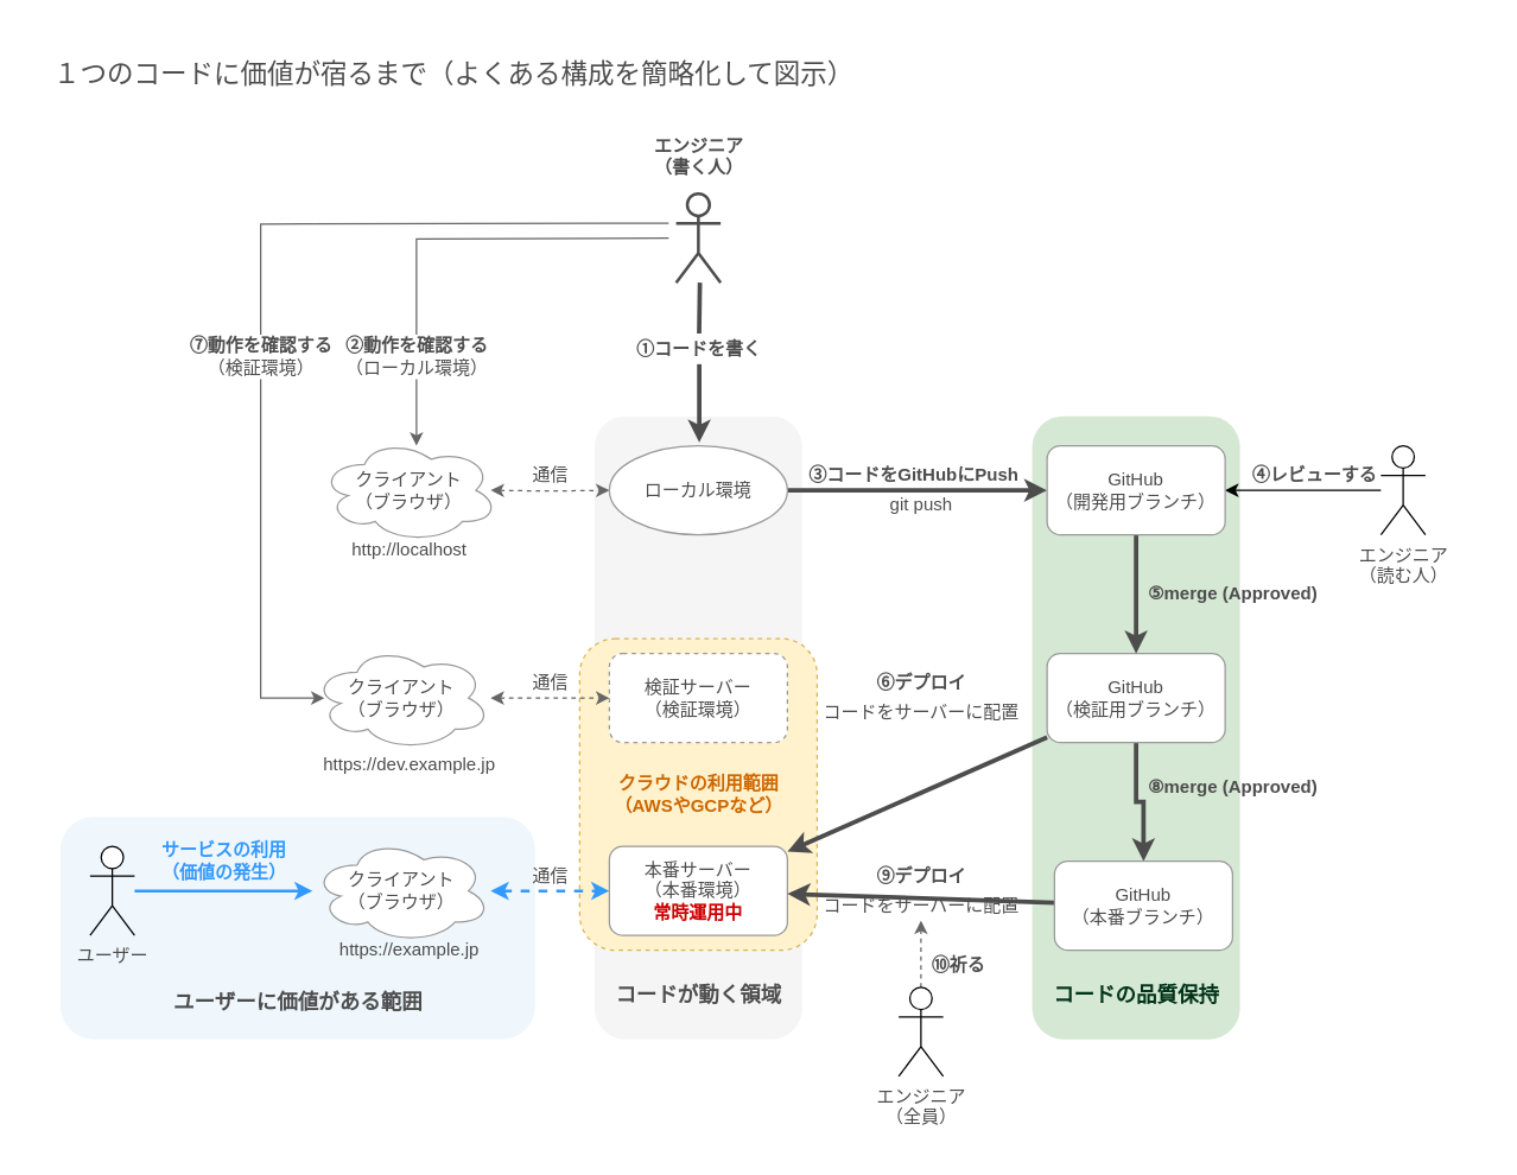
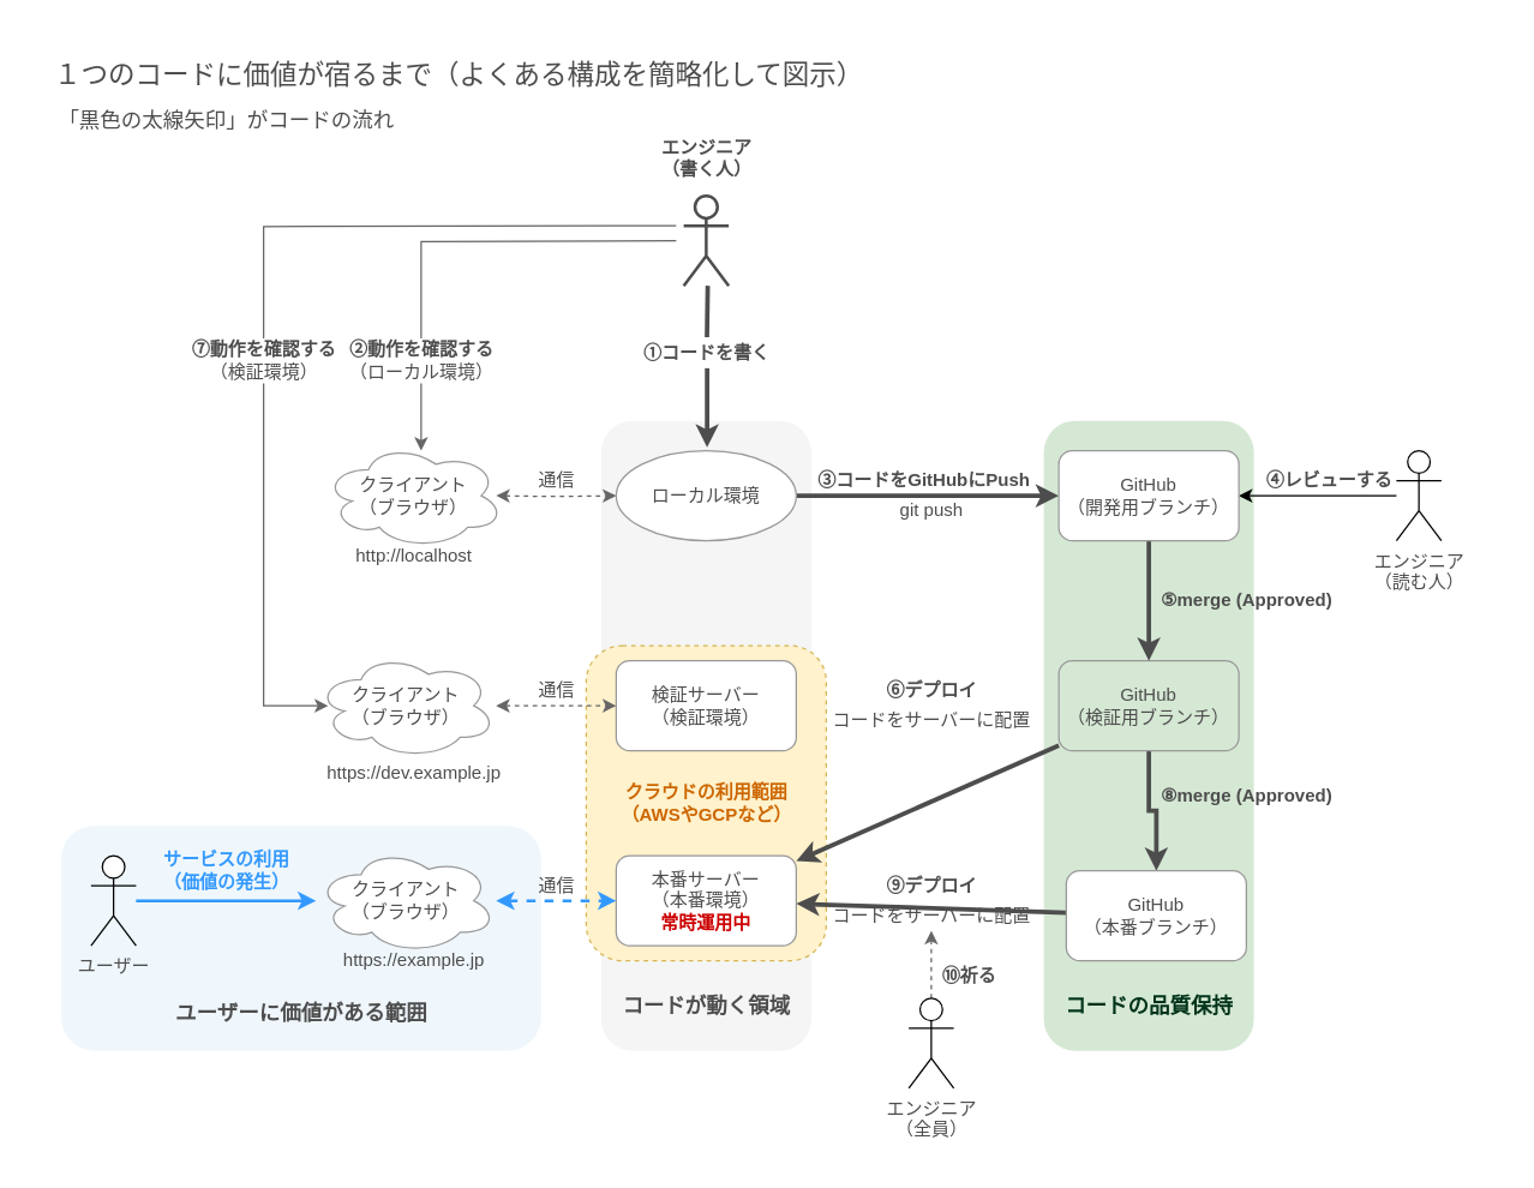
  <mxCell id="0" />
  <mxCell id="1" parent="0" />
  <mxCell id="2" value="" style="rounded=0;whiteSpace=wrap;html=1;strokeWidth=2;strokeColor=none;" vertex="1" parent="1"><mxGeometry x="20" y="20" width="980" height="750" as="geometry" /></mxCell>
  <mxCell id="3" value="" style="rounded=1;whiteSpace=wrap;html=1;fillColor=#f5f5f5;fontColor=#333333;strokeColor=none;" vertex="1" parent="1"><mxGeometry x="400" y="280" width="140" height="420" as="geometry" /></mxCell>
  <mxCell id="4" value="" style="rounded=1;whiteSpace=wrap;html=1;strokeWidth=1;fillColor=#fff2cc;dashed=1;strokeColor=#d6b656;" vertex="1" parent="1"><mxGeometry x="390" y="430" width="160" height="210" as="geometry" /></mxCell>
  <mxCell id="5" value="" style="rounded=1;whiteSpace=wrap;html=1;strokeColor=none;fillColor=#EFF7FC;" vertex="1" parent="1"><mxGeometry x="40" y="550" width="320" height="150" as="geometry" /></mxCell>
  <mxCell id="6" value="" style="rounded=1;whiteSpace=wrap;html=1;fillColor=#d5e8d4;strokeColor=none;" vertex="1" parent="1"><mxGeometry x="695" y="280" width="140" height="420" as="geometry" /></mxCell>
  <mxCell id="7" value="" style="edgeStyle=orthogonalEdgeStyle;rounded=0;orthogonalLoop=1;jettySize=auto;html=1;strokeWidth=3;fontColor=#4D4D4D;strokeColor=#4D4D4D;" edge="1" parent="1" source="9" target="21"><mxGeometry relative="1" as="geometry" /></mxCell>
  <mxCell id="8" value="" style="edgeStyle=none;rounded=0;orthogonalLoop=1;jettySize=auto;html=1;startArrow=none;startFill=0;fontColor=#4D4D4D;strokeWidth=3;strokeColor=#4D4D4D;" edge="1" parent="1" source="9" target="11"><mxGeometry relative="1" as="geometry" /></mxCell>
- <mxCell id="9" value="GitHub&lt;br&gt;（検証用ブランチ）" style="rounded=1;whiteSpace=wrap;html=1;fontColor=#4D4D4D;strokeColor=#999999;" vertex="1" parent="1"><mxGeometry x="705" y="440" width="120" height="60" as="geometry" /></mxCell>
- <mxCell id="10" value="検証サーバー&lt;br&gt;（検証環境）" style="rounded=1;whiteSpace=wrap;html=1;fontColor=#4D4D4D;strokeColor=#999999;dashed=1;" vertex="1" parent="1"><mxGeometry x="410" y="440" width="120" height="60" as="geometry" /></mxCell>
+ <mxCell id="9" value="GitHub&lt;br&gt;（検証用ブランチ）" style="rounded=1;whiteSpace=wrap;html=1;fontColor=#4D4D4D;strokeColor=#999999;fillColor=#d5e8d4;" vertex="1" parent="1"><mxGeometry x="705" y="440" width="120" height="60" as="geometry" /></mxCell>
+ <mxCell id="10" value="検証サーバー&lt;br&gt;（検証環境）" style="rounded=1;whiteSpace=wrap;html=1;fontColor=#4D4D4D;strokeColor=#999999;" vertex="1" parent="1"><mxGeometry x="410" y="440" width="120" height="60" as="geometry" /></mxCell>
  <mxCell id="11" value="本番サーバー&lt;br&gt;（本番環境）&lt;br&gt;&lt;b&gt;&lt;font color=&quot;#cc0000&quot;&gt;常時運用中&lt;/font&gt;&lt;/b&gt;" style="rounded=1;whiteSpace=wrap;html=1;fontColor=#4D4D4D;strokeColor=#999999;" vertex="1" parent="1"><mxGeometry x="410" y="570" width="120" height="60" as="geometry" /></mxCell>
  <mxCell id="12" value="" style="edgeStyle=orthogonalEdgeStyle;rounded=0;orthogonalLoop=1;jettySize=auto;html=1;entryX=0;entryY=0.5;entryDx=0;entryDy=0;strokeWidth=1;fontColor=#4D4D4D;strokeColor=#666666;startArrow=classic;startFill=1;dashed=1;" edge="1" parent="1" target="17"><mxGeometry relative="1" as="geometry"><mxPoint x="330" y="330" as="sourcePoint" /><mxPoint x="180" y="335" as="targetPoint" /></mxGeometry></mxCell>
  <mxCell id="13" value="" style="edgeStyle=orthogonalEdgeStyle;rounded=0;orthogonalLoop=1;jettySize=auto;html=1;fontColor=#4D4D4D;startArrow=none;startFill=0;strokeWidth=3;strokeColor=#4D4D4D;entryX=0.505;entryY=-0.037;entryDx=0;entryDy=0;entryPerimeter=0;" edge="1" parent="1" source="60" target="17"><mxGeometry relative="1" as="geometry"><mxPoint x="471" y="190" as="sourcePoint" /><Array as="points"><mxPoint x="471" y="240" /><mxPoint x="471" y="240" /></Array></mxGeometry></mxCell>
  <mxCell id="14" value="" style="edgeStyle=orthogonalEdgeStyle;rounded=0;orthogonalLoop=1;jettySize=auto;html=1;fontColor=#4D4D4D;startArrow=none;startFill=0;strokeColor=#666666;strokeWidth=1;endArrow=classic;endFill=1;" edge="1" parent="1" source="51"><mxGeometry relative="1" as="geometry"><mxPoint x="280" y="300" as="targetPoint" /></mxGeometry></mxCell>
  <mxCell id="15" value="" style="shape=umlActor;verticalLabelPosition=bottom;verticalAlign=top;html=1;outlineConnect=0;fontColor=#4D4D4D;strokeWidth=2;strokeColor=#4D4D4D;" vertex="1" parent="1"><mxGeometry x="455" y="130" width="30" height="60" as="geometry" /></mxCell>
  <mxCell id="16" value="" style="edgeStyle=none;rounded=0;orthogonalLoop=1;jettySize=auto;html=1;startArrow=none;startFill=0;entryX=0;entryY=0.5;entryDx=0;entryDy=0;strokeWidth=3;fontColor=#4D4D4D;strokeColor=#4D4D4D;" edge="1" parent="1" source="17" target="23"><mxGeometry relative="1" as="geometry"><mxPoint x="610" y="330" as="targetPoint" /></mxGeometry></mxCell>
  <mxCell id="17" value="ローカル環境" style="ellipse;whiteSpace=wrap;html=1;fontColor=#4D4D4D;strokeColor=#999999;" vertex="1" parent="1"><mxGeometry x="410" y="300" width="120" height="60" as="geometry" /></mxCell>
  <mxCell id="18" value="" style="edgeStyle=none;rounded=0;orthogonalLoop=1;jettySize=auto;html=1;startArrow=none;startFill=0;entryX=1;entryY=0.5;entryDx=0;entryDy=0;fontColor=#4D4D4D;" edge="1" parent="1" source="19" target="23"><mxGeometry relative="1" as="geometry"><mxPoint x="840" y="330" as="targetPoint" /></mxGeometry></mxCell>
  <mxCell id="19" value="エンジニア&lt;br&gt;（読む人）" style="shape=umlActor;verticalLabelPosition=bottom;verticalAlign=top;html=1;outlineConnect=0;fontColor=#4D4D4D;" vertex="1" parent="1"><mxGeometry x="930" y="300" width="30" height="60" as="geometry" /></mxCell>
  <mxCell id="20" value="" style="edgeStyle=none;rounded=0;orthogonalLoop=1;jettySize=auto;html=1;startArrow=none;startFill=0;strokeWidth=3;fontColor=#4D4D4D;strokeColor=#4D4D4D;" edge="1" parent="1" source="21" target="11"><mxGeometry relative="1" as="geometry" /></mxCell>
  <mxCell id="21" value="GitHub&lt;br&gt;（本番ブランチ）" style="rounded=1;whiteSpace=wrap;html=1;fontColor=#4D4D4D;strokeColor=#999999;" vertex="1" parent="1"><mxGeometry x="710" y="580" width="120" height="60" as="geometry" /></mxCell>
  <mxCell id="22" value="" style="edgeStyle=none;rounded=0;orthogonalLoop=1;jettySize=auto;html=1;startArrow=none;startFill=0;strokeWidth=3;fontColor=#4D4D4D;strokeColor=#4D4D4D;" edge="1" parent="1" source="23" target="9"><mxGeometry relative="1" as="geometry" /></mxCell>
  <mxCell id="23" value="GitHub&lt;br&gt;（開発用ブランチ）" style="rounded=1;whiteSpace=wrap;html=1;fontColor=#4D4D4D;strokeColor=#999999;" vertex="1" parent="1"><mxGeometry x="705" y="300" width="120" height="60" as="geometry" /></mxCell>
  <mxCell id="24" value="git push" style="text;html=1;align=center;verticalAlign=middle;resizable=0;points=[];autosize=1;strokeColor=none;fillColor=none;fontColor=#4D4D4D;" vertex="1" parent="1"><mxGeometry x="590" y="330" width="60" height="20" as="geometry" /></mxCell>
  <mxCell id="25" value="&lt;b&gt;⑤merge (Approved)&lt;/b&gt;" style="text;html=1;align=center;verticalAlign=middle;resizable=0;points=[];autosize=1;strokeColor=none;fillColor=none;fontColor=#4D4D4D;" vertex="1" parent="1"><mxGeometry x="765" y="390" width="130" height="20" as="geometry" /></mxCell>
  <mxCell id="26" value="&lt;b&gt;⑧merge (Approved)&lt;/b&gt;" style="text;html=1;align=center;verticalAlign=middle;resizable=0;points=[];autosize=1;strokeColor=none;fillColor=none;fontColor=#4D4D4D;" vertex="1" parent="1"><mxGeometry x="765" y="520" width="130" height="20" as="geometry" /></mxCell>
  <mxCell id="27" value="&lt;b&gt;④レビューする&lt;/b&gt;" style="text;html=1;align=center;verticalAlign=middle;resizable=0;points=[];autosize=1;strokeColor=none;fillColor=none;fontColor=#4D4D4D;" vertex="1" parent="1"><mxGeometry x="835" y="310" width="100" height="20" as="geometry" /></mxCell>
  <mxCell id="28" value="&lt;b&gt;⑥デプロイ&lt;/b&gt;" style="text;html=1;align=center;verticalAlign=middle;resizable=0;points=[];autosize=1;fillColor=none;fontColor=#4D4D4D;" vertex="1" parent="1"><mxGeometry x="580" y="450" width="80" height="20" as="geometry" /></mxCell>
  <mxCell id="29" value="https://dev.example.jp" style="text;html=1;align=center;verticalAlign=middle;resizable=0;points=[];autosize=1;strokeColor=none;fillColor=none;fontColor=#4D4D4D;" vertex="1" parent="1"><mxGeometry x="210" y="505" width="130" height="20" as="geometry" /></mxCell>
  <mxCell id="30" value="" style="edgeStyle=orthogonalEdgeStyle;rounded=0;orthogonalLoop=1;jettySize=auto;html=1;fontColor=#4D4D4D;startArrow=none;startFill=0;endArrow=classic;endFill=1;strokeColor=#3399FF;strokeWidth=2;" edge="1" parent="1" source="31" target="46"><mxGeometry relative="1" as="geometry"><mxPoint x="80" y="603" as="targetPoint" /></mxGeometry></mxCell>
  <mxCell id="31" value="ユーザー" style="shape=umlActor;verticalLabelPosition=bottom;verticalAlign=top;html=1;outlineConnect=0;fontColor=#4D4D4D;" vertex="1" parent="1"><mxGeometry x="60" y="570" width="30" height="60" as="geometry" /></mxCell>
  <mxCell id="32" value="https://example.jp" style="text;html=1;align=center;verticalAlign=middle;resizable=0;points=[];autosize=1;strokeColor=none;fillColor=none;fontColor=#4D4D4D;" vertex="1" parent="1"><mxGeometry x="220" y="630" width="110" height="20" as="geometry" /></mxCell>
  <mxCell id="33" value="&lt;b&gt;⑨デプロイ&lt;/b&gt;" style="text;html=1;align=center;verticalAlign=middle;resizable=0;points=[];autosize=1;strokeColor=none;fillColor=none;fontColor=#4D4D4D;" vertex="1" parent="1"><mxGeometry x="580" y="580" width="80" height="20" as="geometry" /></mxCell>
  <mxCell id="34" value="&lt;font style=&quot;font-size: 14px&quot;&gt;&lt;b&gt;コードが動く領域&lt;/b&gt;&lt;br&gt;&lt;/font&gt;" style="text;html=1;align=center;verticalAlign=middle;resizable=0;points=[];autosize=1;strokeColor=none;fillColor=none;fontColor=#4D4D4D;" vertex="1" parent="1"><mxGeometry x="405" y="660" width="130" height="20" as="geometry" /></mxCell>
  <mxCell id="35" value="&lt;font style=&quot;font-size: 14px&quot; color=&quot;#00331a&quot;&gt;&lt;b&gt;コードの品質保持&lt;/b&gt;&lt;/font&gt;" style="text;html=1;align=center;verticalAlign=middle;resizable=0;points=[];autosize=1;strokeColor=none;fillColor=none;fontColor=#4D4D4D;" vertex="1" parent="1"><mxGeometry x="700" y="660" width="130" height="20" as="geometry" /></mxCell>
  <mxCell id="36" value="http://localhost" style="text;html=1;align=center;verticalAlign=middle;resizable=0;points=[];autosize=1;strokeColor=none;fillColor=none;fontColor=#4D4D4D;" vertex="1" parent="1"><mxGeometry x="230" y="360" width="90" height="20" as="geometry" /></mxCell>
  <mxCell id="37" value="&lt;b&gt;③コードをGitHubにPush&lt;/b&gt;" style="text;html=1;align=center;verticalAlign=middle;resizable=0;points=[];autosize=1;strokeColor=none;fillColor=none;fontColor=#4D4D4D;" vertex="1" parent="1"><mxGeometry x="535" y="310" width="160" height="20" as="geometry" /></mxCell>
  <mxCell id="38" value="コードをサーバーに配置" style="text;html=1;align=center;verticalAlign=middle;resizable=0;points=[];autosize=1;strokeColor=none;fillColor=none;fontColor=#4D4D4D;" vertex="1" parent="1"><mxGeometry x="545" y="470" width="150" height="20" as="geometry" /></mxCell>
  <mxCell id="39" value="コードをサーバーに配置" style="text;html=1;align=center;verticalAlign=middle;resizable=0;points=[];autosize=1;fillColor=none;fontColor=#4D4D4D;" vertex="1" parent="1"><mxGeometry x="545" y="600" width="150" height="20" as="geometry" /></mxCell>
  <mxCell id="40" value="" style="edgeStyle=orthogonalEdgeStyle;rounded=0;orthogonalLoop=1;jettySize=auto;html=1;fontColor=#4D4D4D;startArrow=none;startFill=0;strokeWidth=1;strokeColor=#666666;dashed=1;" edge="1" parent="1" source="41" target="39"><mxGeometry relative="1" as="geometry" /></mxCell>
  <mxCell id="41" value="エンジニア&lt;br&gt;（全員）" style="shape=umlActor;verticalLabelPosition=bottom;verticalAlign=top;html=1;outlineConnect=0;fontColor=#4D4D4D;" vertex="1" parent="1"><mxGeometry x="605" y="665" width="30" height="60" as="geometry" /></mxCell>
  <mxCell id="42" value="&lt;b&gt;⑩祈る&lt;/b&gt;" style="text;html=1;align=center;verticalAlign=middle;resizable=0;points=[];autosize=1;strokeColor=none;fillColor=none;fontColor=#4D4D4D;" vertex="1" parent="1"><mxGeometry x="620" y="640" width="50" height="20" as="geometry" /></mxCell>
  <mxCell id="43" value="&lt;font style=&quot;font-size: 18px&quot;&gt;１つのコードに価値が宿るまで（よくある構成を簡略化して図示）&lt;/font&gt;" style="text;html=1;align=center;verticalAlign=middle;resizable=0;points=[];autosize=1;strokeColor=none;fillColor=none;fontColor=#4D4D4D;" vertex="1" parent="1"><mxGeometry x="30" y="40" width="550" height="20" as="geometry" /></mxCell>
+ <mxCell id="44" value="&lt;font style=&quot;font-size: 14px&quot;&gt;「黒色の太線矢印」がコードの流れ&lt;/font&gt;" style="text;html=1;align=center;verticalAlign=middle;resizable=0;points=[];autosize=1;strokeColor=none;fillColor=none;fontColor=#4D4D4D;" vertex="1" parent="1"><mxGeometry x="30" y="70" width="240" height="20" as="geometry" /></mxCell>
  <mxCell id="45" value="" style="edgeStyle=orthogonalEdgeStyle;rounded=0;orthogonalLoop=1;jettySize=auto;html=1;fontColor=#4D4D4D;startArrow=classic;startFill=1;strokeWidth=2;strokeColor=#3399FF;dashed=1;" edge="1" parent="1" source="46" target="11"><mxGeometry relative="1" as="geometry" /></mxCell>
  <mxCell id="46" value="クライアント&lt;br&gt;（ブラウザ）" style="ellipse;shape=cloud;whiteSpace=wrap;html=1;fontColor=#4D4D4D;strokeColor=#999999;" vertex="1" parent="1"><mxGeometry x="210" y="565" width="120" height="70" as="geometry" /></mxCell>
  <mxCell id="47" value="" style="edgeStyle=orthogonalEdgeStyle;rounded=0;orthogonalLoop=1;jettySize=auto;html=1;fontColor=#4D4D4D;startArrow=classic;startFill=1;strokeWidth=1;strokeColor=#666666;dashed=1;" edge="1" parent="1" source="48" target="10"><mxGeometry relative="1" as="geometry" /></mxCell>
  <mxCell id="48" value="クライアント&lt;br&gt;（ブラウザ）" style="ellipse;shape=cloud;whiteSpace=wrap;html=1;fontColor=#4D4D4D;strokeColor=#999999;" vertex="1" parent="1"><mxGeometry x="210" y="435" width="120" height="70" as="geometry" /></mxCell>
  <mxCell id="49" value="&lt;font&gt;&lt;font style=&quot;font-size: 14px&quot;&gt;&lt;b&gt;ユーザーに価値がある範囲&lt;/b&gt;&lt;/font&gt;&lt;br&gt;&lt;/font&gt;" style="text;html=1;align=center;verticalAlign=middle;resizable=0;points=[];autosize=1;strokeColor=none;fillColor=none;fontColor=#4D4D4D;" vertex="1" parent="1"><mxGeometry x="110" y="665" width="180" height="20" as="geometry" /></mxCell>
  <mxCell id="50" value="クライアント&lt;br&gt;（ブラウザ）" style="ellipse;shape=cloud;whiteSpace=wrap;html=1;fontColor=#4D4D4D;strokeColor=#999999;" vertex="1" parent="1"><mxGeometry x="215" y="295" width="120" height="70" as="geometry" /></mxCell>
  <mxCell id="51" value="&lt;b&gt;②動作を確認する&lt;/b&gt;&lt;br&gt;（ローカル環境）" style="text;html=1;align=center;verticalAlign=middle;resizable=0;points=[];autosize=1;strokeColor=none;fillColor=none;fontColor=#4D4D4D;" vertex="1" parent="1"><mxGeometry x="225" y="225" width="110" height="30" as="geometry" /></mxCell>
  <mxCell id="52" value="" style="edgeStyle=orthogonalEdgeStyle;rounded=0;orthogonalLoop=1;jettySize=auto;html=1;fontColor=#4D4D4D;startArrow=none;startFill=0;strokeColor=#666666;strokeWidth=1;endArrow=none;endFill=1;" edge="1" parent="1" target="51"><mxGeometry relative="1" as="geometry"><mxPoint x="450" y="160" as="sourcePoint" /><mxPoint x="280" y="300" as="targetPoint" /></mxGeometry></mxCell>
  <mxCell id="53" value="" style="edgeStyle=orthogonalEdgeStyle;rounded=0;orthogonalLoop=1;jettySize=auto;html=1;fontColor=#4D4D4D;startArrow=none;startFill=0;endArrow=classic;endFill=1;strokeColor=#666666;strokeWidth=1;" edge="1" parent="1" source="54"><mxGeometry relative="1" as="geometry"><mxPoint x="218" y="470" as="targetPoint" /><Array as="points"><mxPoint x="175" y="470" /></Array></mxGeometry></mxCell>
  <mxCell id="54" value="&lt;b&gt;⑦動作を確認する&lt;/b&gt;&lt;br&gt;（検証環境）" style="text;html=1;align=center;verticalAlign=middle;resizable=0;points=[];autosize=1;strokeColor=none;fillColor=none;fontColor=#4D4D4D;" vertex="1" parent="1"><mxGeometry x="120" y="225" width="110" height="30" as="geometry" /></mxCell>
  <mxCell id="55" value="" style="edgeStyle=orthogonalEdgeStyle;rounded=0;orthogonalLoop=1;jettySize=auto;html=1;fontColor=#4D4D4D;startArrow=none;startFill=0;strokeColor=#666666;strokeWidth=1;endArrow=none;endFill=1;" edge="1" parent="1" target="54"><mxGeometry relative="1" as="geometry"><mxPoint x="450" y="150" as="sourcePoint" /><mxPoint x="210" y="470" as="targetPoint" /><Array as="points" /></mxGeometry></mxCell>
  <mxCell id="56" value="通信" style="text;html=1;align=center;verticalAlign=middle;resizable=0;points=[];autosize=1;strokeColor=none;fillColor=none;fontColor=#4D4D4D;" vertex="1" parent="1"><mxGeometry x="350" y="310" width="40" height="20" as="geometry" /></mxCell>
  <mxCell id="57" value="通信" style="text;html=1;align=center;verticalAlign=middle;resizable=0;points=[];autosize=1;strokeColor=none;fillColor=none;fontColor=#4D4D4D;" vertex="1" parent="1"><mxGeometry x="350" y="450" width="40" height="20" as="geometry" /></mxCell>
  <mxCell id="58" value="通信" style="text;html=1;align=center;verticalAlign=middle;resizable=0;points=[];autosize=1;strokeColor=none;fillColor=none;fontColor=#4D4D4D;" vertex="1" parent="1"><mxGeometry x="350" y="580" width="40" height="20" as="geometry" /></mxCell>
  <mxCell id="59" value="&lt;b&gt;エンジニア&lt;br&gt;（書く人）&lt;/b&gt;" style="text;html=1;align=center;verticalAlign=middle;resizable=0;points=[];autosize=1;strokeColor=none;fillColor=none;fontColor=#4D4D4D;" vertex="1" parent="1"><mxGeometry x="430" y="90" width="80" height="30" as="geometry" /></mxCell>
  <mxCell id="60" value="&lt;b&gt;①コードを書く&lt;/b&gt;" style="text;html=1;align=center;verticalAlign=middle;resizable=0;points=[];autosize=1;strokeColor=none;fillColor=none;fontColor=#4D4D4D;" vertex="1" parent="1"><mxGeometry x="420" y="225" width="100" height="20" as="geometry" /></mxCell>
  <mxCell id="61" value="" style="edgeStyle=orthogonalEdgeStyle;rounded=0;orthogonalLoop=1;jettySize=auto;html=1;fontColor=#4D4D4D;startArrow=none;startFill=0;strokeWidth=3;strokeColor=#4D4D4D;entryX=0.505;entryY=-0.037;entryDx=0;entryDy=0;entryPerimeter=0;endArrow=none;" edge="1" parent="1" target="60"><mxGeometry relative="1" as="geometry"><mxPoint x="471" y="190" as="sourcePoint" /><mxPoint x="470.6" y="297.78" as="targetPoint" /><Array as="points" /></mxGeometry></mxCell>
  <mxCell id="62" value="&lt;b&gt;&lt;font color=&quot;#3399ff&quot;&gt;サービスの利用&lt;br&gt;（価値の発生）&lt;br&gt;&lt;/font&gt;&lt;/b&gt;" style="text;html=1;align=center;verticalAlign=middle;resizable=0;points=[];autosize=1;strokeColor=none;fillColor=none;fontColor=#4D4D4D;" vertex="1" parent="1"><mxGeometry x="100" y="565" width="100" height="30" as="geometry" /></mxCell>
  <mxCell id="63" value="&lt;b&gt;&lt;font color=&quot;#cc6600&quot;&gt;クラウドの利用範囲&lt;br&gt;（AWSやGCPなど）&lt;/font&gt;&lt;/b&gt;" style="text;html=1;align=center;verticalAlign=middle;resizable=0;points=[];autosize=1;strokeColor=none;fillColor=none;fontColor=#4D4D4D;" vertex="1" parent="1"><mxGeometry x="405" y="520" width="130" height="30" as="geometry" /></mxCell>
